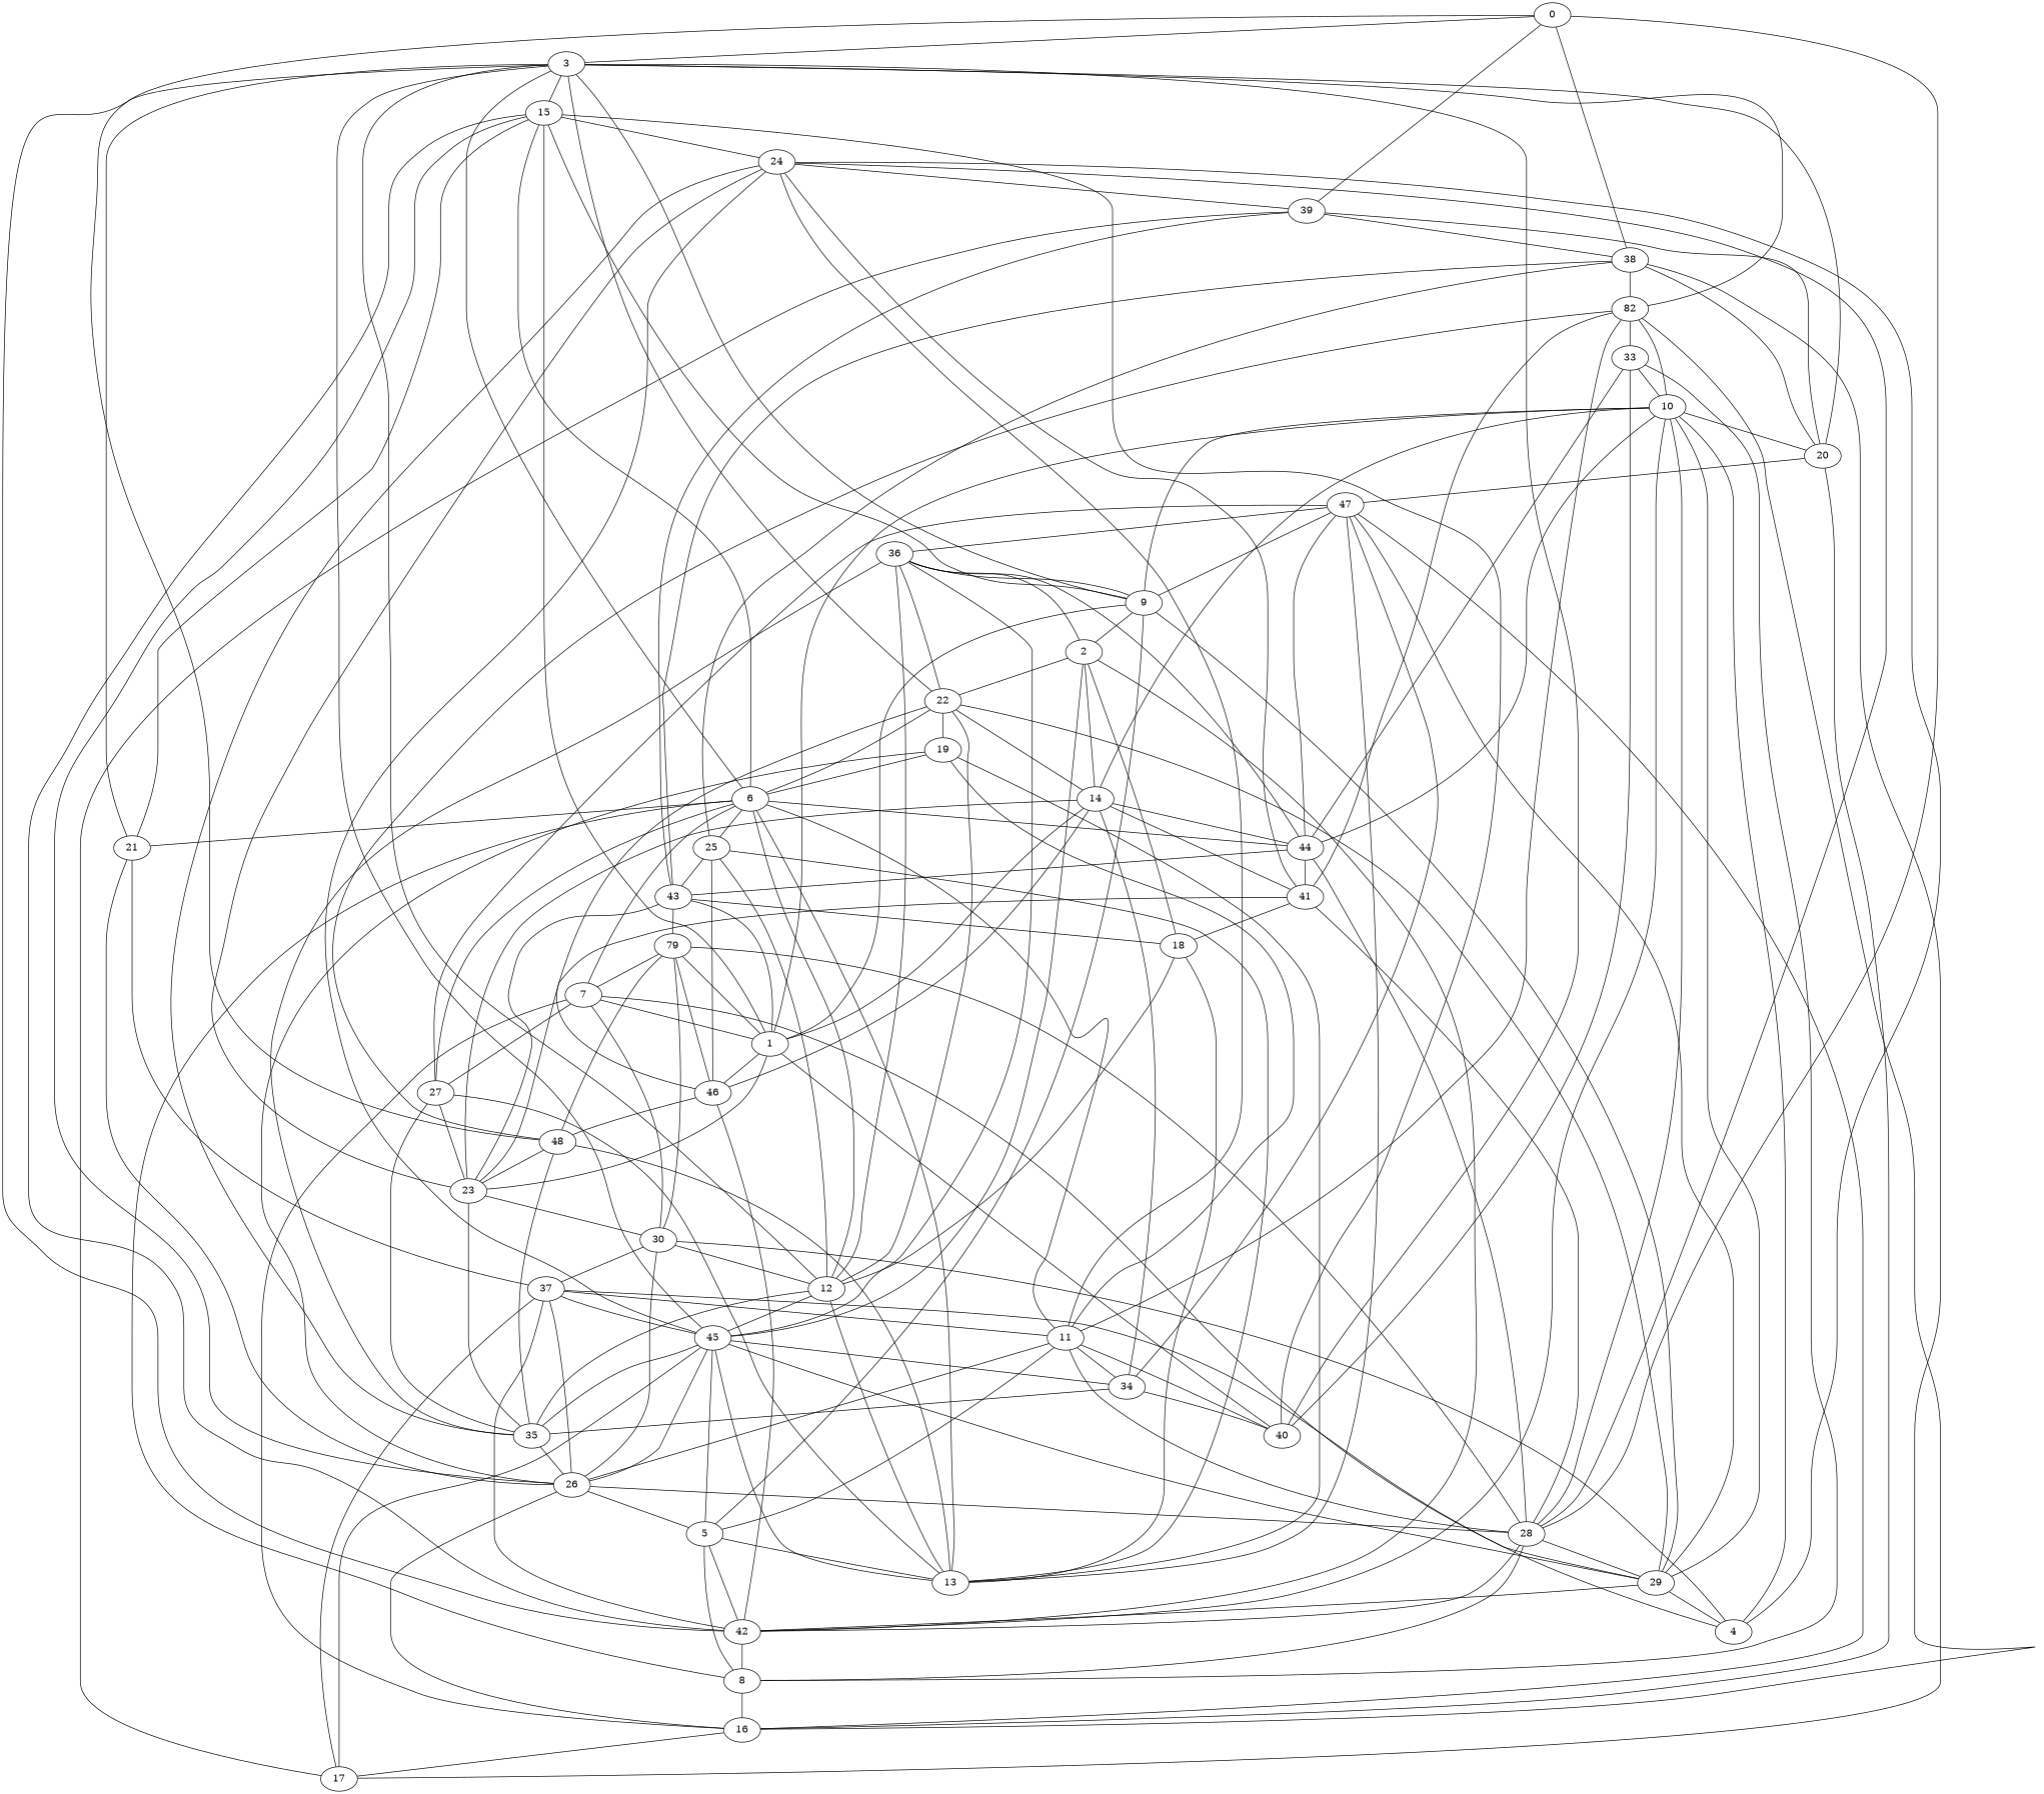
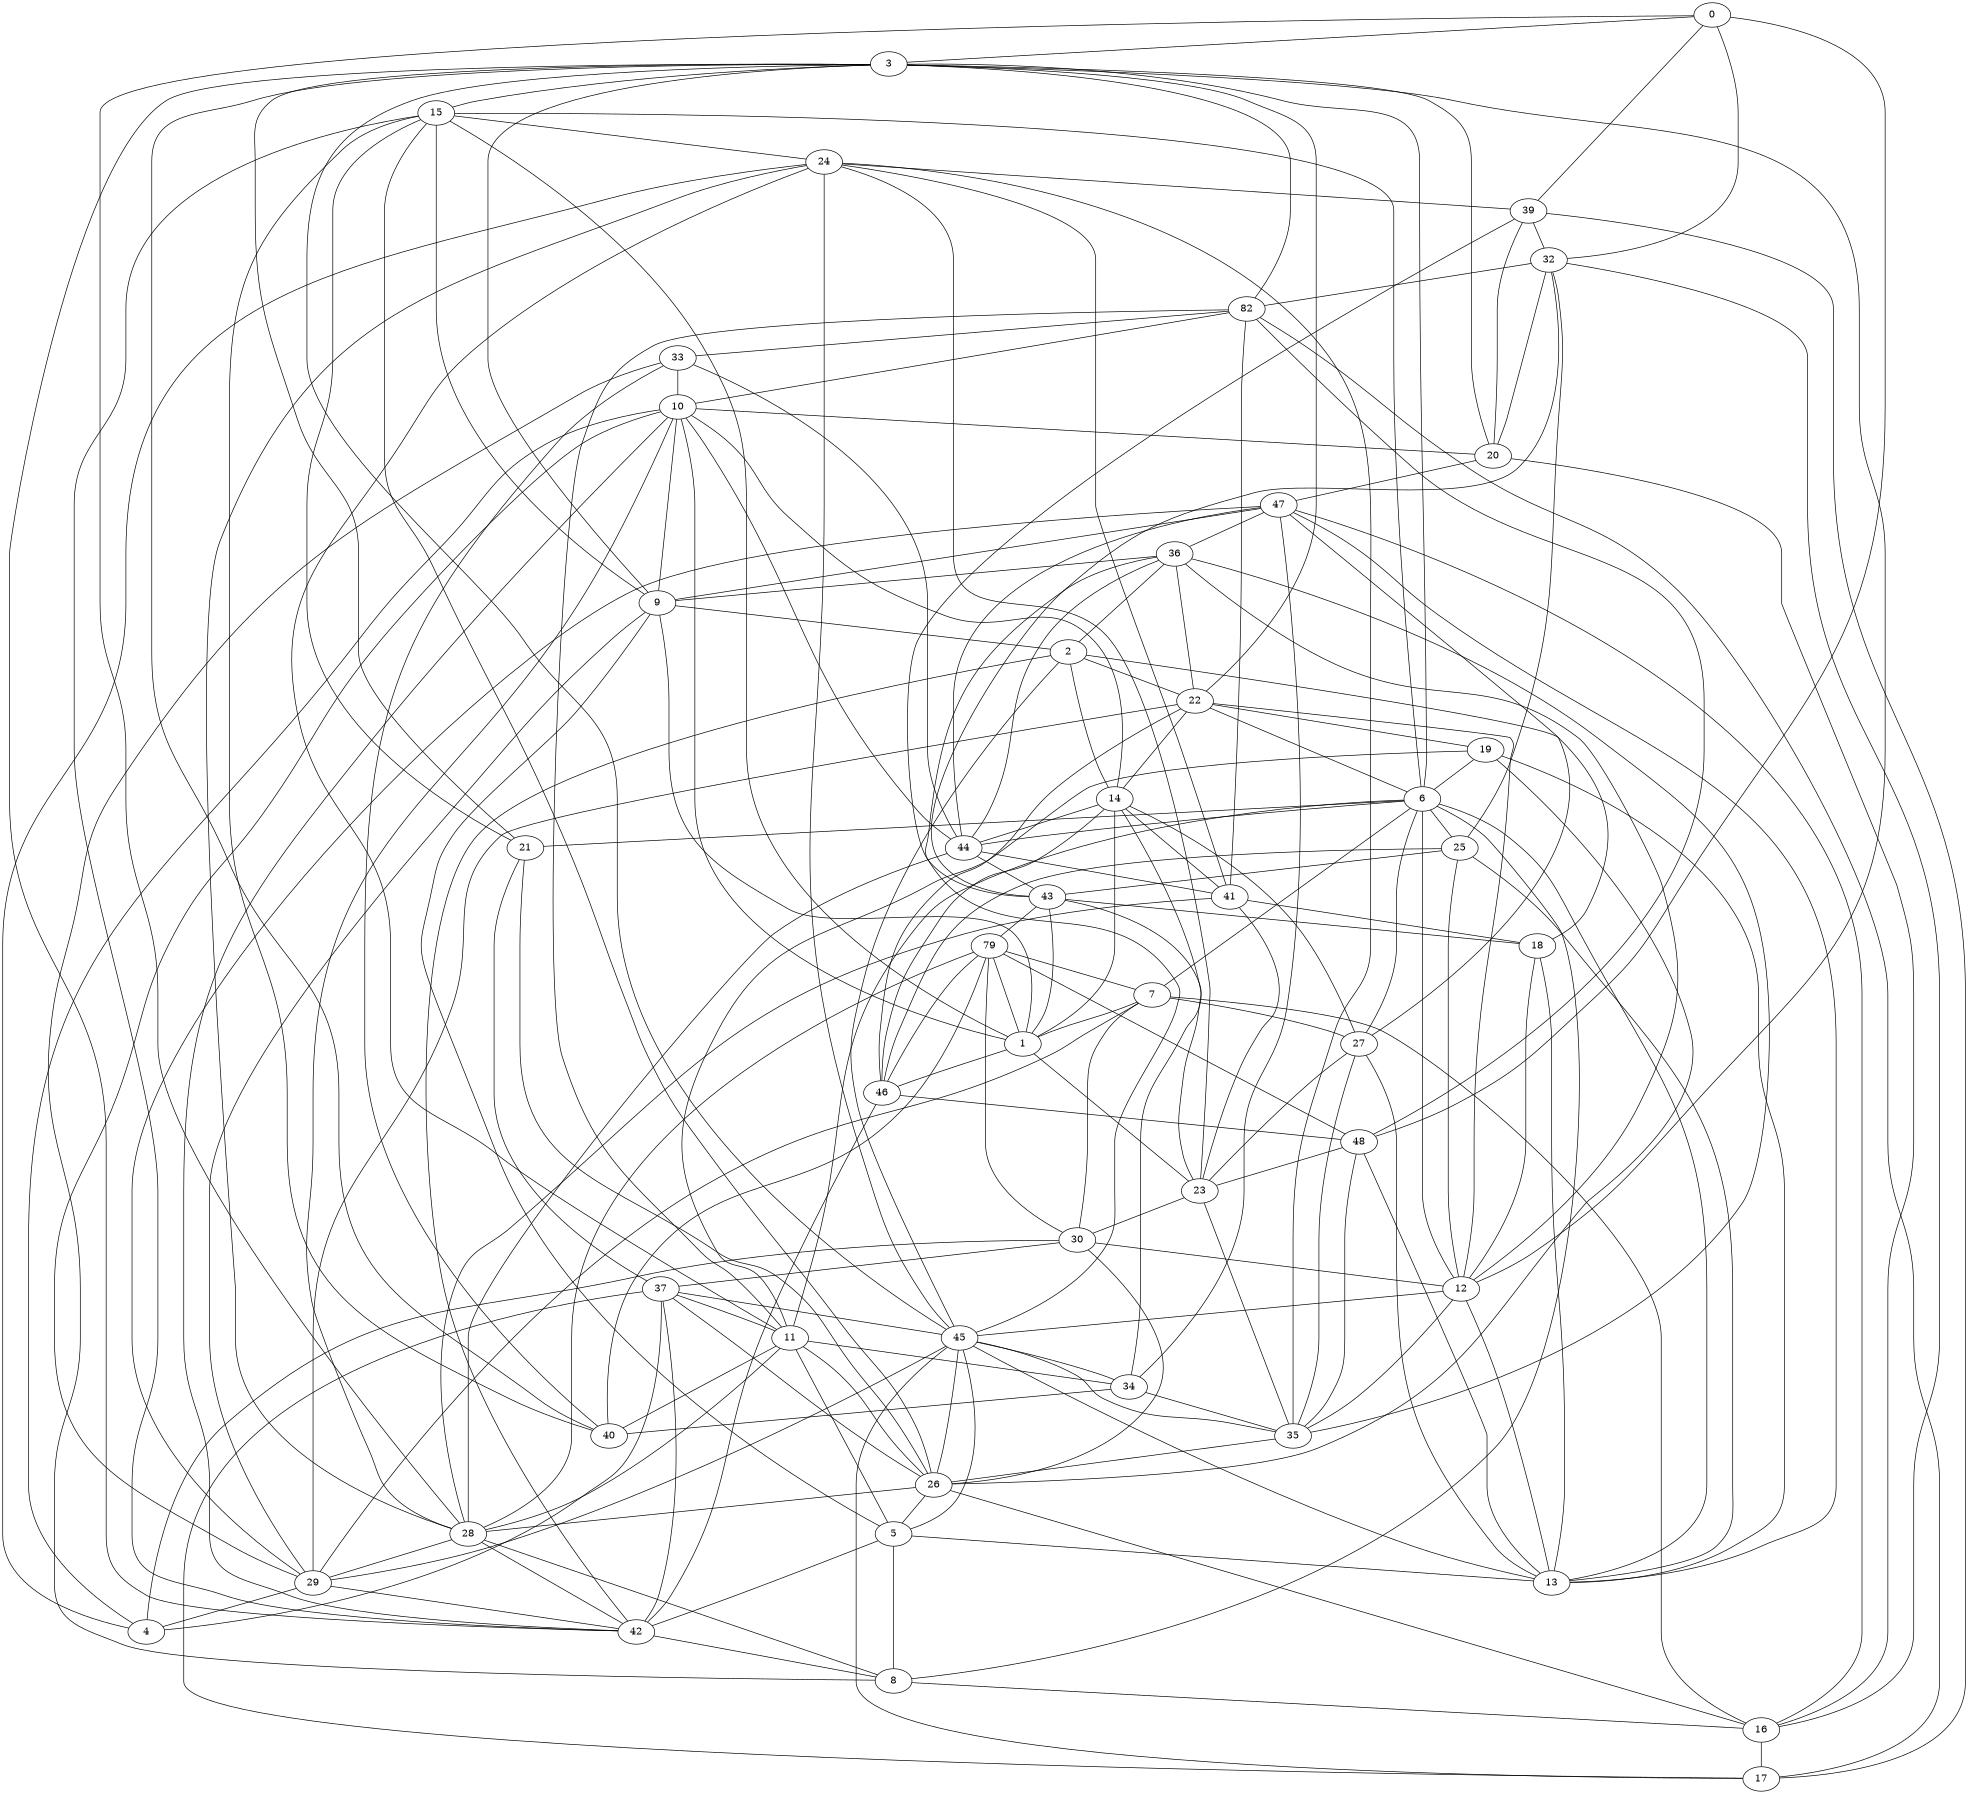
  graph {
    0
    3
-   38
+   38 [label=32]
    39
    15
    40
    20
    n8 [label=82]
    42
    25
    17
    1
    10
    46
    4
    9
    29
    14
    24
    6
    21
    33
    22
    48
    2
    18
    36
    13
    12
    19
    35
    16
    47
    8
    30
    45
    11
    28
    41
    26
    37
    5
    34
    7
    27
    44
    43
    23
    n49 [label=79]
    0 -- 3
    0 -- 38
    0 -- 39
    3 -- 15
    3 -- 40
    3 -- 20
    3 -- n8
    3 -- 42
    38 -- n8
    38 -- 25
    39 -- 38
    39 -- 17
    15 -- 24
    15 -- 6
    15 -- 21
    40 -- 15
    40 -- 33
    20 -- 38
    20 -- 39
    20 -- 16
    20 -- 47
    n8 -- 17
    n8 -- 33
    42 -- 15
    42 -- 10
    42 -- 46
    42 -- 2
    42 -- 8
    25 -- 46
    25 -- 13
    25 -- 12
    25 -- 43
    1 -- 15
-   1 -- 40
+   n49 -- 40
    1 -- 10
    1 -- 46
    10 -- 20
    10 -- n8
    10 -- 4
    10 -- 9
    10 -- 29
    10 -- 14
    46 -- 22
    46 -- 48
    4 -- 24
    4 -- 30
    9 -- 3
    9 -- 15
    9 -- 1
    9 -- 29
    9 -- 2
    9 -- 47
    29 -- 42
    29 -- 4
    29 -- 22
    29 -- 47
    14 -- 1
    14 -- 46
    14 -- 2
    14 -- 41
    14 -- 34
    14 -- 44
-   14 -- 23
+   14 -- 27
    24 -- 39
    24 -- 45
    24 -- 11
    24 -- 28
    24 -- 41
    6 -- 3
    6 -- 25
    6 -- 21
    6 -- 13
    6 -- 12
    6 -- 11
    6 -- 7
    6 -- 27
    6 -- 44
    21 -- 3
    21 -- 26
    21 -- 37
    33 -- 10
    33 -- 8
    22 -- 3
    22 -- 14
    22 -- 6
    22 -- 12
    22 -- 19
    48 -- 0
    48 -- n8
    48 -- 35
    48 -- 23
    2 -- 22
    2 -- 18
    2 -- 36
    18 -- 13
    18 -- 12
    36 -- 9
    36 -- 22
    36 -- 12
    36 -- 35
    13 -- 48
    13 -- 19
    13 -- 45
    12 -- 3
    12 -- 13
    12 -- 35
    12 -- 45
    19 -- 6
    19 -- 26
    35 -- 24
    35 -- 26
    16 -- 38
    16 -- 17
    16 -- 26
    47 -- 36
    47 -- 13
    47 -- 16
    47 -- 34
    47 -- 27
    47 -- 44
    8 -- 6
    8 -- 16
    30 -- 12
    30 -- 26
    30 -- 37
    45 -- 3
    45 -- 17
    45 -- 29
    45 -- 2
    45 -- 36
    45 -- 35
    45 -- 34
    11 -- 40
    11 -- n8
    11 -- 19
    11 -- 28
    11 -- 26
    11 -- 5
    11 -- 34
    28 -- 0
    28 -- 42
    28 -- 10
    28 -- 29
    28 -- 8
    28 -- 44
    28 -- n49
    41 -- n8
    41 -- 18
    41 -- 28
    41 -- 23
    26 -- 15
    26 -- 45
    26 -- 28
    26 -- 5
    37 -- 42
    37 -- 17
    37 -- 4
    37 -- 45
    37 -- 11
    37 -- 26
    5 -- 42
    5 -- 9
    5 -- 13
    5 -- 8
    5 -- 45
    34 -- 40
    34 -- 35
    7 -- 1
    7 -- 29
    7 -- 16
    7 -- 30
    7 -- 27
    27 -- 13
    27 -- 35
    27 -- 23
    44 -- 10
    44 -- 33
    44 -- 36
    44 -- 41
    44 -- 43
    43 -- 38
    43 -- 39
    43 -- 1
    43 -- 18
    43 -- 23
    43 -- n49
    23 -- 1
    23 -- 24
    23 -- 35
    23 -- 30
    n49 -- 1
    n49 -- 46
    n49 -- 48
    n49 -- 30
    n49 -- 7
  }
